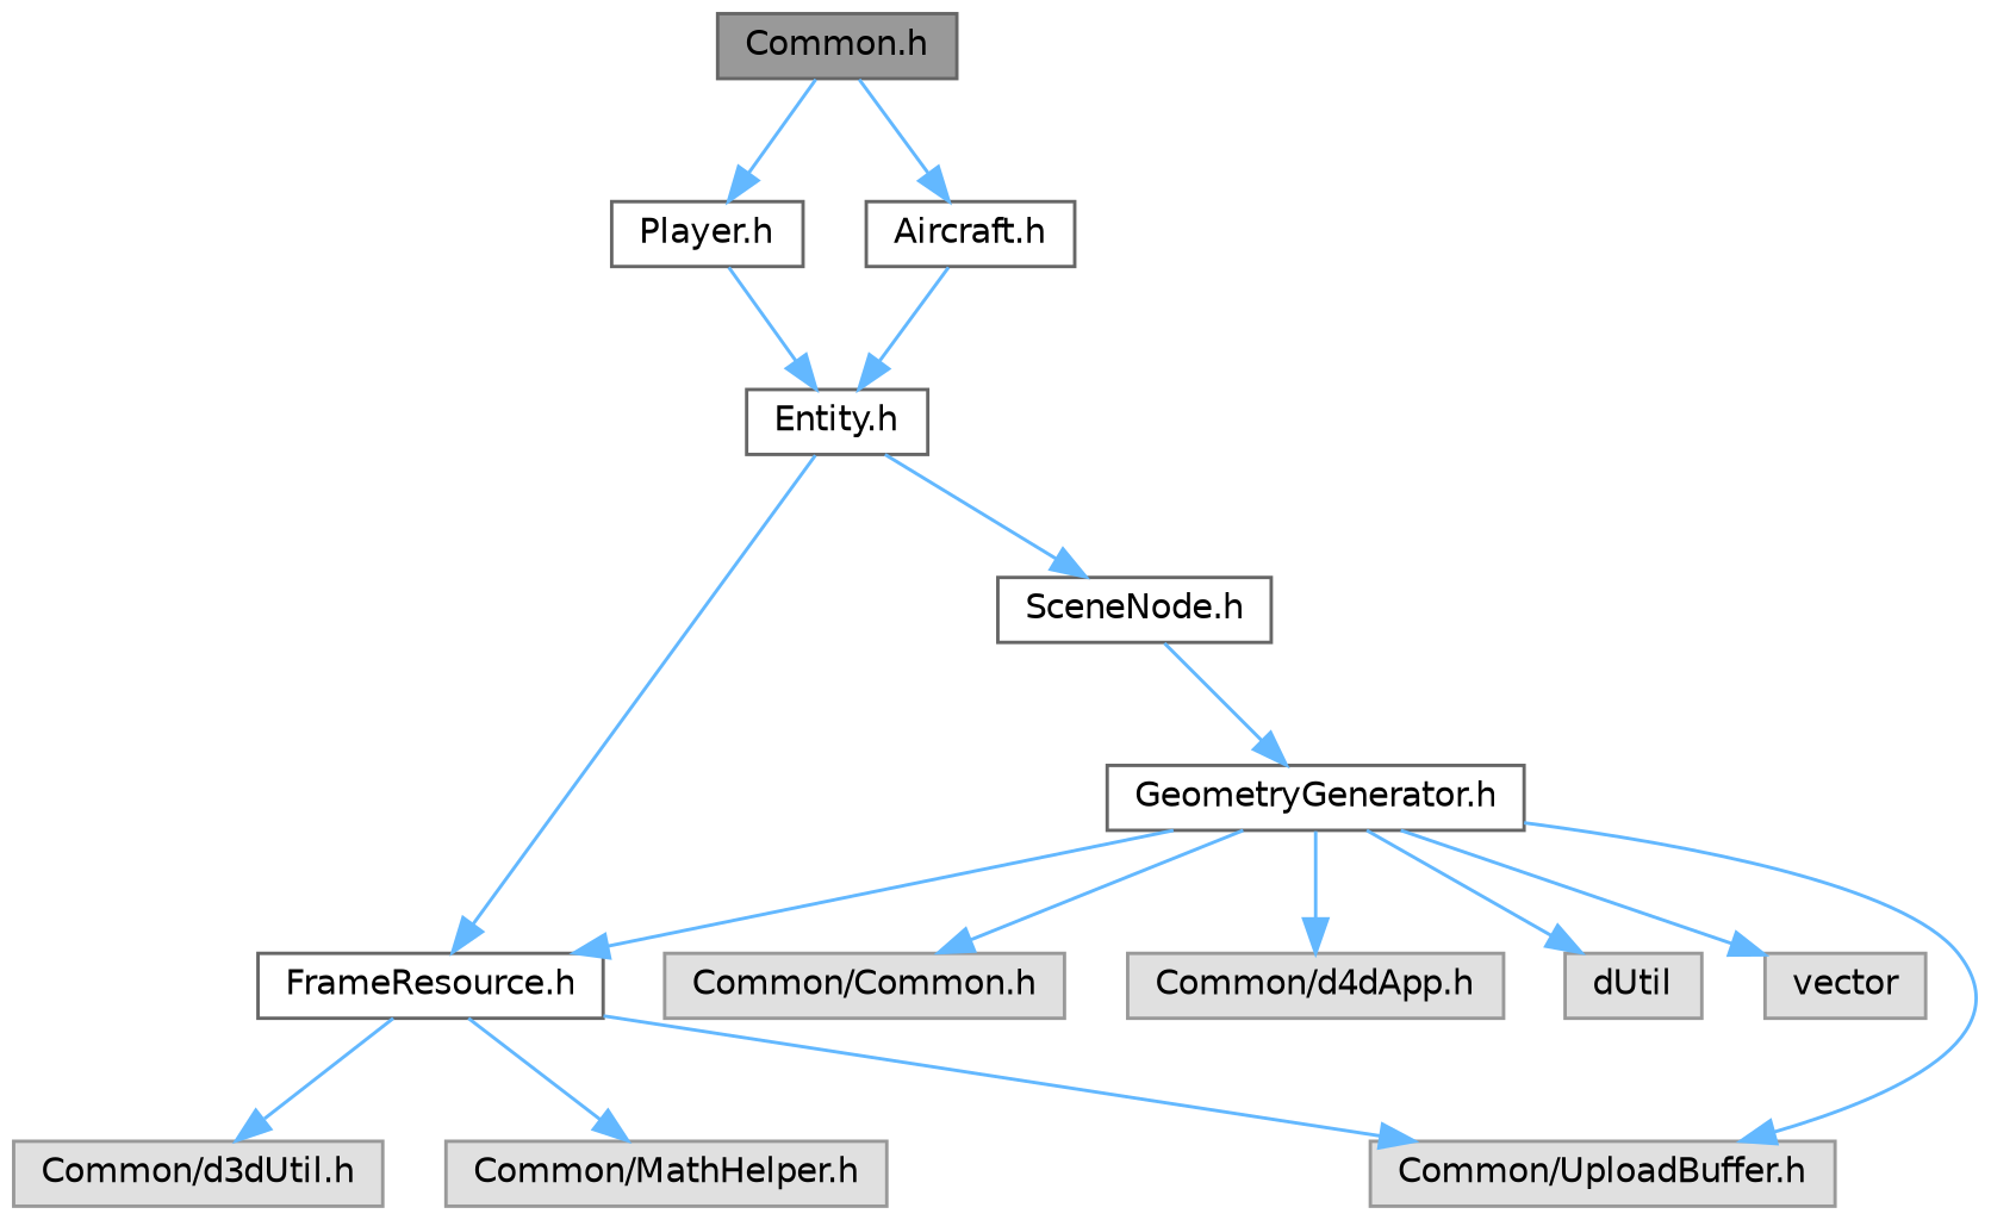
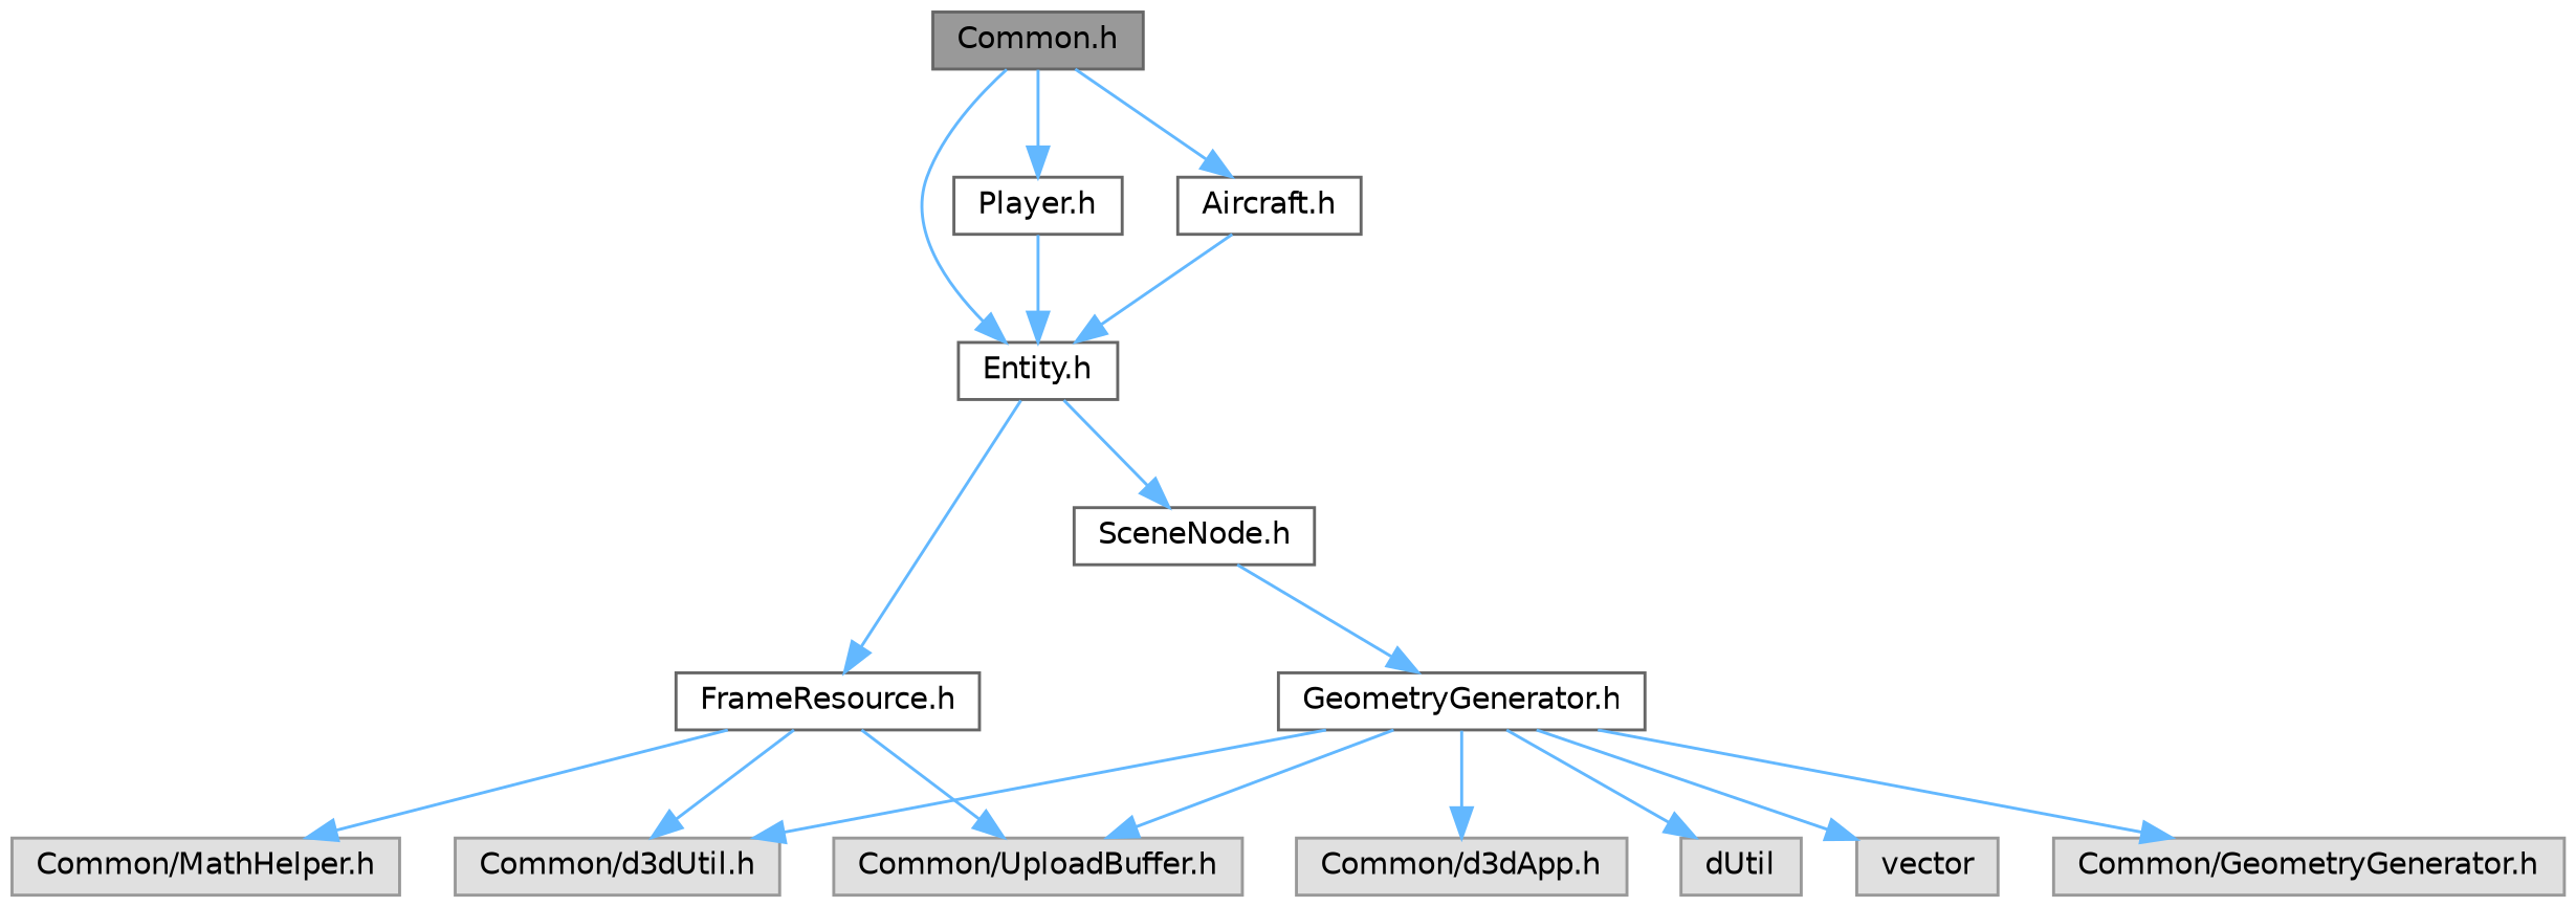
  digraph {
    node [color=grey60 fillcolor="#E0E0E0" fontname=Helvetica fontsize=10 shape=box style=filled]
    edge [color=steelblue1 fontname=Helvetica fontsize=10 labelfontname=Helvetica labelfontsize=10 style=solid]
    n1 [color=gray40 fillcolor=grey60 fontcolor=black height=0.2 label="Common.h" width=0.4]
    n2 [color=grey40 fillcolor=white height=0.2 label="Entity.h" width=0.4]
    n3 [color=grey40 fillcolor=white height=0.2 label="Player.h" width=0.4]
    n4 [color=grey40 fillcolor=white height=0.2 label="Aircraft.h" width=0.4]
    n5 [color=grey40 fillcolor=white height=0.2 label="SceneNode.h" width=0.4]
    n6 [color=grey40 fillcolor=white height=0.2 label="FrameResource.h" width=0.4]
    n7 [color=grey40 fillcolor=white height=0.2 label="GeometryGenerator.h" width=0.4]
    n8 [height=0.2 label="Common/UploadBuffer.h" width=0.4]
    n9 [height=0.2 label="Common/d3dUtil.h" width=0.4]
    n10 [height=0.2 label="Common/MathHelper.h" width=0.4]
-   n11 [height=0.2 label="Common/Common.h" width=0.4]
-   n12 [height=0.2 label="Common/d4dApp.h" width=0.4]
+   n11 [height=0.2 label="Common/GeometryGenerator.h" width=0.4]
+   n12 [height=0.2 label="Common/d3dApp.h" width=0.4]
    n13 [height=0.2 label=dUtil width=0.4]
    n14 [height=0.2 label=vector width=0.4]
+   n1 -> n2
    n1 -> n3
    n1 -> n4
    n2 -> n5
    n2 -> n6
    n3 -> n2
    n4 -> n2
    n5 -> n7
    n6 -> n8
    n6 -> n9
    n6 -> n10
-   n7 -> n6
+   n7 -> n9
    n7 -> n8
    n7 -> n11
    n7 -> n12
    n7 -> n13
    n7 -> n14
  }
